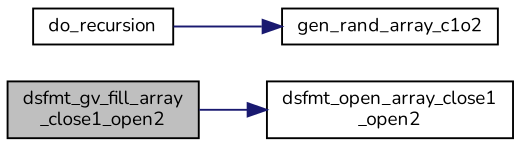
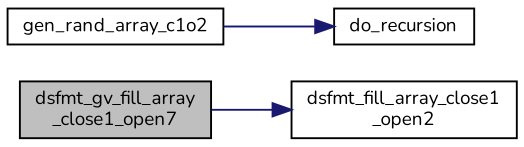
  digraph {
    fontname=Nunito
    rankdir=LR
    node [color=black fillcolor=white fontname=Nunito fontsize=10 shape=record style=filled]
    edge [color=midnightblue fontname=Nunito fontsize=10 labelfontname=Helvetica labelfontsize=10 style=solid]
-   n1 [fillcolor=grey75 fontcolor=black height=0.2 label="dsfmt_gv_fill_array\l_close1_open2" width=0.4]
-   n2 [height=0.2 label="dsfmt_open_array_close1\l_open2" width=0.4]
+   n1 [fillcolor=grey75 fontcolor=black height=0.2 label="dsfmt_gv_fill_array\l_close1_open7" width=0.4]
+   n2 [height=0.2 label="dsfmt_fill_array_close1\l_open2" width=0.4]
    n3 [height=0.2 label=gen_rand_array_c1o2 width=0.4]
    n4 [height=0.2 label=do_recursion width=0.4]
    n1 -> n2
-   n4 -> n3
+   n3 -> n4
  }
